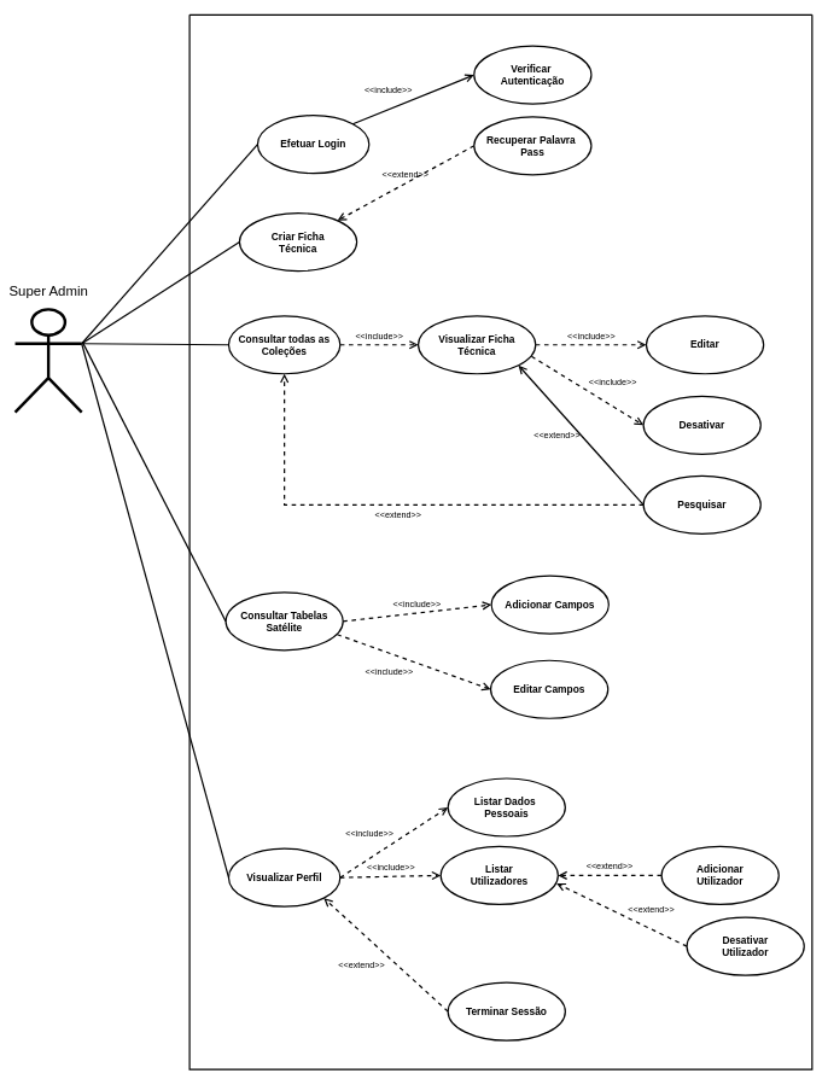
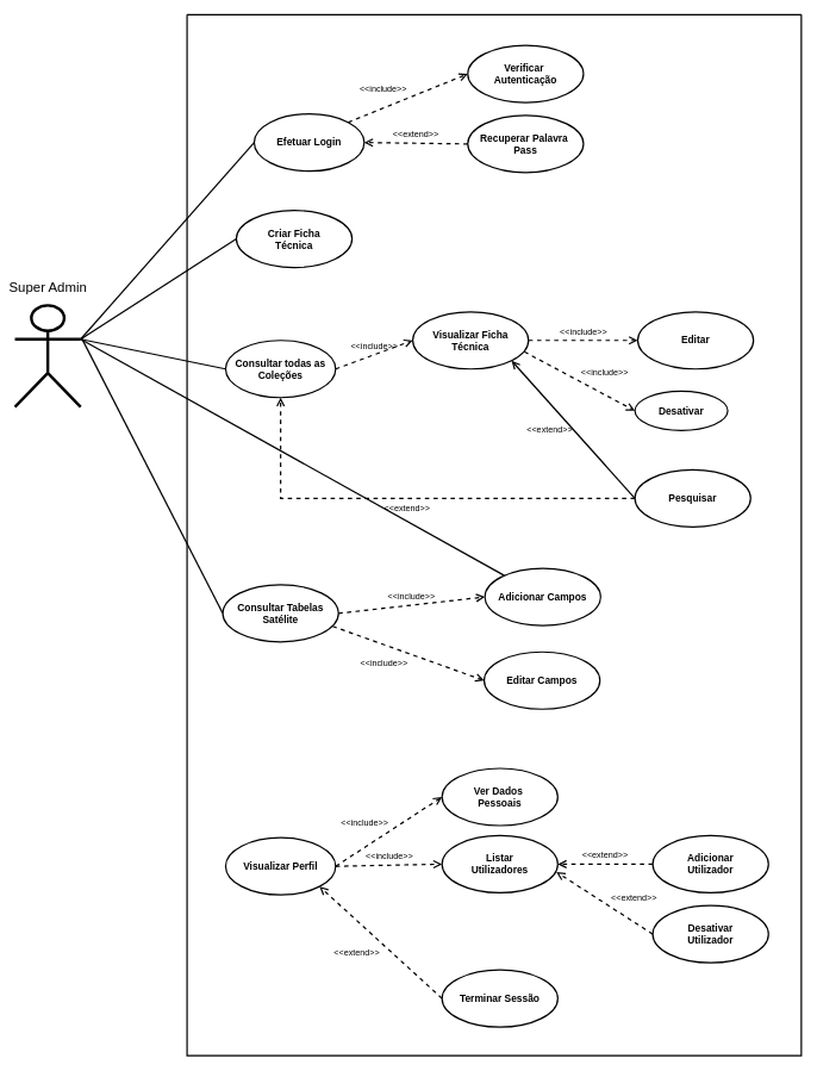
  <mxCell id="0" />
  <mxCell id="1" parent="0" />
  <mxCell id="2" value="" style="swimlane;startSize=0;strokeWidth=2;rounded=1;swimlaneLine=0;fillColor=none;labelBackgroundColor=none;perimeterSpacing=2;" parent="1" vertex="1"><mxGeometry x="261" y="20" width="860" height="1457" as="geometry" /></mxCell>
  <mxCell id="3" value="Visualizar Perfil" style="ellipse;whiteSpace=wrap;html=1;fillColor=none;strokeWidth=2;fontSize=14;fontStyle=1;labelBackgroundColor=none;" parent="2" vertex="1"><mxGeometry x="54" y="1152" width="154" height="80" as="geometry" /></mxCell>
- <mxCell id="4" value="Listar Dados&amp;nbsp;&lt;div&gt;Pessoais&lt;/div&gt;" style="ellipse;whiteSpace=wrap;html=1;fillColor=none;strokeWidth=2;fontSize=14;fontStyle=1;labelBackgroundColor=none;" parent="2" vertex="1"><mxGeometry x="357" y="1055" width="162" height="80" as="geometry" /></mxCell>
+ <mxCell id="4" value="Ver Dados&amp;nbsp;&lt;div&gt;Pessoais&lt;/div&gt;" style="ellipse;whiteSpace=wrap;html=1;fillColor=none;strokeWidth=2;fontSize=14;fontStyle=1;labelBackgroundColor=none;" parent="2" vertex="1"><mxGeometry x="357" y="1055" width="162" height="80" as="geometry" /></mxCell>
  <mxCell id="5" value="&amp;lt;&amp;lt;include&amp;gt;&amp;gt;" style="endArrow=open;startArrow=none;endFill=0;startFill=0;endSize=8;html=1;verticalAlign=bottom;dashed=1;labelBackgroundColor=none;rounded=0;strokeWidth=2;fontColor=default;spacingBottom=3;labelPosition=left;verticalLabelPosition=top;align=right;exitX=1;exitY=0.5;exitDx=0;exitDy=0;entryX=0;entryY=0.5;entryDx=0;entryDy=0;fontSize=12;" parent="2" source="3" target="4" edge="1"><mxGeometry width="160" relative="1" as="geometry"><mxPoint x="324" y="1153" as="sourcePoint" /><mxPoint x="540" y="1082" as="targetPoint" /></mxGeometry></mxCell>
- <mxCell id="6" value="Listar&lt;div&gt;Utilizadores&lt;/div&gt;" style="ellipse;whiteSpace=wrap;html=1;fillColor=none;strokeWidth=2;fontSize=14;fontStyle=1;labelBackgroundColor=none;" parent="2" vertex="1"><mxGeometry x="347" y="1149" width="162" height="80" as="geometry" /></mxCell>
+ <mxCell id="6" value="Listar&lt;div&gt;Utilizadores&lt;/div&gt;" style="ellipse;whiteSpace=wrap;html=1;fillColor=none;strokeWidth=2;fontSize=14;fontStyle=1;labelBackgroundColor=none;" parent="2" vertex="1"><mxGeometry x="357" y="1149" width="162" height="80" as="geometry" /></mxCell>
  <mxCell id="7" value="&amp;lt;&amp;lt;include&amp;gt;&amp;gt;" style="endArrow=open;startArrow=none;endFill=0;startFill=0;endSize=8;html=1;verticalAlign=bottom;dashed=1;labelBackgroundColor=none;rounded=0;strokeWidth=2;fontColor=default;spacingBottom=3;labelPosition=center;verticalLabelPosition=top;align=center;exitX=1;exitY=0.5;exitDx=0;exitDy=0;entryX=0;entryY=0.5;entryDx=0;entryDy=0;fontSize=12;" parent="2" source="3" target="6" edge="1"><mxGeometry width="160" relative="1" as="geometry"><mxPoint x="208" y="1291" as="sourcePoint" /><mxPoint x="540" y="1181" as="targetPoint" /></mxGeometry></mxCell>
  <mxCell id="8" value="Terminar Sessão" style="ellipse;whiteSpace=wrap;html=1;fillColor=none;strokeWidth=2;fontSize=14;fontStyle=1;labelBackgroundColor=none;" parent="2" vertex="1"><mxGeometry x="357" y="1337" width="162" height="80" as="geometry" /></mxCell>
  <mxCell id="9" value="&amp;lt;&amp;lt;extend&amp;gt;&amp;gt;" style="endArrow=open;startArrow=none;endFill=0;startFill=0;endSize=8;html=1;verticalAlign=top;dashed=1;labelBackgroundColor=none;rounded=0;strokeWidth=2;exitX=0;exitY=0.5;exitDx=0;exitDy=0;entryX=1;entryY=1;entryDx=0;entryDy=0;fontColor=default;spacingBottom=3;labelPosition=left;verticalLabelPosition=bottom;align=right;fontSize=12;" parent="2" source="8" target="3" edge="1"><mxGeometry width="160" relative="1" as="geometry"><mxPoint x="278" y="1549" as="sourcePoint" /><mxPoint x="202" y="1303" as="targetPoint" /></mxGeometry></mxCell>
  <mxCell id="10" value="Adicionar&lt;div&gt;Utilizador&lt;/div&gt;" style="ellipse;whiteSpace=wrap;html=1;fillColor=none;strokeWidth=2;fontSize=14;fontStyle=1;labelBackgroundColor=none;" parent="2" vertex="1"><mxGeometry x="652" y="1149" width="162" height="80" as="geometry" /></mxCell>
  <mxCell id="11" value="&amp;lt;&amp;lt;extend&amp;gt;&amp;gt;" style="endArrow=open;startArrow=none;endFill=0;startFill=0;endSize=8;html=1;verticalAlign=bottom;dashed=1;labelBackgroundColor=none;rounded=0;strokeWidth=2;exitX=0;exitY=0.5;exitDx=0;exitDy=0;entryX=1;entryY=0.5;entryDx=0;entryDy=0;fontColor=default;spacingBottom=3;labelPosition=center;verticalLabelPosition=top;align=center;fontSize=12;" parent="2" source="10" target="6" edge="1"><mxGeometry width="160" relative="1" as="geometry"><mxPoint x="577" y="1340" as="sourcePoint" /><mxPoint x="501" y="1094" as="targetPoint" /></mxGeometry></mxCell>
- <mxCell id="12" value="&lt;div&gt;Desativar&lt;/div&gt;&lt;div&gt;Utilizador&lt;br&gt;&lt;/div&gt;" style="ellipse;whiteSpace=wrap;html=1;fillColor=none;strokeWidth=2;fontSize=14;fontStyle=1;labelBackgroundColor=none;" parent="2" vertex="1"><mxGeometry x="687" y="1247" width="162" height="80" as="geometry" /></mxCell>
+ <mxCell id="12" value="&lt;div&gt;Desativar&lt;/div&gt;&lt;div&gt;Utilizador&lt;br&gt;&lt;/div&gt;" style="ellipse;whiteSpace=wrap;html=1;fillColor=none;strokeWidth=2;fontSize=14;fontStyle=1;labelBackgroundColor=none;" parent="2" vertex="1"><mxGeometry x="652" y="1247" width="162" height="80" as="geometry" /></mxCell>
  <mxCell id="13" value="&amp;lt;&amp;lt;extend&amp;gt;&amp;gt;" style="endArrow=open;startArrow=none;endFill=0;startFill=0;endSize=8;html=1;verticalAlign=middle;dashed=1;labelBackgroundColor=none;rounded=0;strokeWidth=2;exitX=0;exitY=0.5;exitDx=0;exitDy=0;entryX=0.988;entryY=0.638;entryDx=0;entryDy=0;fontColor=default;spacingBottom=14;labelPosition=right;verticalLabelPosition=middle;align=left;fontSize=12;entryPerimeter=0;spacingRight=0;spacingLeft=7;" parent="2" source="12" target="6" edge="1"><mxGeometry width="160" relative="1" as="geometry"><mxPoint x="577" y="1434" as="sourcePoint" /><mxPoint x="519" y="1254" as="targetPoint" /></mxGeometry></mxCell>
  <mxCell id="14" value="Efetuar Login" style="ellipse;whiteSpace=wrap;html=1;fillColor=none;strokeWidth=2;fontSize=14;fontStyle=1;labelBackgroundColor=none;" parent="2" vertex="1"><mxGeometry x="94" y="139" width="154" height="80" as="geometry" /></mxCell>
  <mxCell id="15" value="Verificar&amp;nbsp;&lt;div&gt;Autenticação&lt;/div&gt;" style="ellipse;whiteSpace=wrap;html=1;fillColor=none;strokeWidth=2;fontSize=14;fontStyle=1;labelBackgroundColor=none;" parent="2" vertex="1"><mxGeometry x="393" y="43" width="162" height="80" as="geometry" /></mxCell>
  <mxCell id="16" value="Recuperar Palavra&amp;nbsp;&lt;div&gt;Pass&lt;/div&gt;" style="ellipse;whiteSpace=wrap;html=1;fillColor=none;strokeWidth=2;fontSize=14;fontStyle=1;labelBackgroundColor=none;" parent="2" vertex="1"><mxGeometry x="393" y="141" width="162" height="80" as="geometry" /></mxCell>
- <mxCell id="17" value="&amp;lt;&amp;lt;extend&amp;gt;&amp;gt;" style="endArrow=open;startArrow=none;endFill=0;startFill=0;endSize=8;html=1;verticalAlign=bottom;dashed=1;labelBackgroundColor=none;rounded=0;strokeWidth=2;exitX=0;exitY=0.5;exitDx=0;exitDy=0;fontColor=default;spacingBottom=3;labelPosition=center;verticalLabelPosition=top;align=center;fontSize=12;" parent="2" source="16" target="29" edge="1"><mxGeometry width="160" relative="1" as="geometry"><mxPoint x="307" y="356" as="sourcePoint" /><mxPoint x="238" y="188" as="targetPoint" /></mxGeometry></mxCell>
- <mxCell id="18" value="&amp;lt;&amp;lt;include&amp;gt;&amp;gt;" style="endArrow=open;startArrow=none;endFill=0;startFill=0;endSize=8;html=1;verticalAlign=bottom;dashed=0;labelBackgroundColor=none;rounded=0;strokeWidth=2;exitX=1;exitY=0;exitDx=0;exitDy=0;fontColor=default;spacingBottom=3;labelPosition=left;verticalLabelPosition=top;align=right;fontSize=12;entryX=0;entryY=0.5;entryDx=0;entryDy=0;" parent="2" source="14" target="15" edge="1"><mxGeometry width="160" relative="1" as="geometry"><mxPoint x="241" y="160" as="sourcePoint" /><mxPoint x="393" y="99" as="targetPoint" /></mxGeometry></mxCell>
+ <mxCell id="17" value="&amp;lt;&amp;lt;extend&amp;gt;&amp;gt;" style="endArrow=open;startArrow=none;endFill=0;startFill=0;endSize=8;html=1;verticalAlign=bottom;dashed=1;labelBackgroundColor=none;rounded=0;strokeWidth=2;exitX=0;exitY=0.5;exitDx=0;exitDy=0;entryX=1;entryY=0.5;entryDx=0;entryDy=0;fontColor=default;spacingBottom=3;labelPosition=center;verticalLabelPosition=top;align=center;fontSize=12;" parent="2" source="16" target="14" edge="1"><mxGeometry width="160" relative="1" as="geometry"><mxPoint x="307" y="356" as="sourcePoint" /><mxPoint x="238" y="188" as="targetPoint" /></mxGeometry></mxCell>
+ <mxCell id="18" value="&amp;lt;&amp;lt;include&amp;gt;&amp;gt;" style="endArrow=open;startArrow=none;endFill=0;startFill=0;endSize=8;html=1;verticalAlign=bottom;dashed=1;labelBackgroundColor=none;rounded=0;strokeWidth=2;exitX=1;exitY=0;exitDx=0;exitDy=0;fontColor=default;spacingBottom=3;labelPosition=left;verticalLabelPosition=top;align=right;fontSize=12;entryX=0;entryY=0.5;entryDx=0;entryDy=0;" parent="2" source="14" target="15" edge="1"><mxGeometry width="160" relative="1" as="geometry"><mxPoint x="241" y="160" as="sourcePoint" /><mxPoint x="393" y="99" as="targetPoint" /></mxGeometry></mxCell>
  <mxCell id="19" value="Pesquisar" style="ellipse;whiteSpace=wrap;html=1;fillColor=none;strokeWidth=2;fontSize=14;fontStyle=1;labelBackgroundColor=none;" parent="2" vertex="1"><mxGeometry x="627" y="637" width="162" height="80" as="geometry" /></mxCell>
- <mxCell id="20" value="Desativar" style="ellipse;whiteSpace=wrap;html=1;fillColor=none;strokeWidth=2;fontSize=14;fontStyle=1;labelBackgroundColor=none;" parent="2" vertex="1"><mxGeometry x="627" y="527" width="162" height="80" as="geometry" /></mxCell>
- <mxCell id="21" value="Consultar todas as&lt;div&gt;Coleções&lt;/div&gt;" style="ellipse;whiteSpace=wrap;html=1;fillColor=none;strokeWidth=2;fontSize=14;fontStyle=1;labelBackgroundColor=none;" parent="2" vertex="1"><mxGeometry x="54" y="416" width="154" height="80" as="geometry" /></mxCell>
+ <mxCell id="20" value="Desativar" style="ellipse;whiteSpace=wrap;html=1;fillColor=none;strokeWidth=2;fontSize=14;fontStyle=1;labelBackgroundColor=none;" parent="2" vertex="1"><mxGeometry x="627" y="527" width="130" height="55" as="geometry" /></mxCell>
+ <mxCell id="21" value="Consultar todas as&lt;div&gt;Coleções&lt;/div&gt;" style="ellipse;whiteSpace=wrap;html=1;fillColor=none;strokeWidth=2;fontSize=14;fontStyle=1;labelBackgroundColor=none;" parent="2" vertex="1"><mxGeometry x="54" y="456" width="154" height="80" as="geometry" /></mxCell>
  <mxCell id="22" value="Editar&lt;span style=&quot;caret-color: rgba(0, 0, 0, 0); color: rgba(0, 0, 0, 0); font-family: monospace; font-size: 0px; font-weight: 400; text-align: start; white-space: nowrap;&quot;&gt;%3CmxGraphModel%3E%3Croot%3E%3CmxCell%20id%3D%220%22%2F%3E%3CmxCell%20id%3D%221%22%20parent%3D%220%22%2F%3E%3CmxCell%20id%3D%222%22%20value%3D%22Criar%22%20style%3D%22ellipse%3BwhiteSpace%3Dwrap%3Bhtml%3D1%3BfillColor%3Dnone%3BstrokeColor%3D%23FFFFFF%3BfontColor%3D%23FFFFFF%3BstrokeWidth%3D2%3BfontSize%3D14%3BfontStyle%3D1%22%20vertex%3D%221%22%20parent%3D%221%22%3E%3CmxGeometry%20x%3D%22585%22%20y%3D%22506%22%20width%3D%22162%22%20height%3D%2280%22%20as%3D%22geometry%22%2F%3E%3C%2FmxCell%3E%3CmxCell%20id%3D%223%22%20value%3D%22%26amp%3Blt%3B%26amp%3Blt%3Binclude%26amp%3Bgt%3B%26amp%3Bgt%3B%22%20style%3D%22endArrow%3Dopen%3BstartArrow%3Dnone%3BendFill%3D0%3BstartFill%3D0%3BendSize%3D8%3Bhtml%3D1%3BverticalAlign%3Dbottom%3Bdashed%3D1%3BlabelBackgroundColor%3Dnone%3Brounded%3D0%3BstrokeColor%3D%23FFFFFF%3BstrokeWidth%3D2%3BfontColor%3D%23FFFFFF%3BspacingBottom%3D3%3BlabelPosition%3Dleft%3BverticalLabelPosition%3Dtop%3Balign%3Dright%3BexitX%3D1%3BexitY%3D0.5%3BexitDx%3D0%3BexitDy%3D0%3BentryX%3D0%3BentryY%3D0.5%3BentryDx%3D0%3BentryDy%3D0%3B%22%20edge%3D%221%22%20target%3D%222%22%20parent%3D%221%22%3E%3CmxGeometry%20width%3D%22160%22%20relative%3D%221%22%20as%3D%22geometry%22%3E%3CmxPoint%20x%3D%22436%22%20y%3D%22546%22%20as%3D%22sourcePoint%22%2F%3E%3CmxPoint%20x%3D%22652%22%20y%3D%22478%22%20as%3D%22targetPoint%22%2F%3E%3C%2FmxGeometry%3E%3C%2FmxCell%3E%3C%2Froot%3E%3C%2FmxGraphModel%3E&lt;/span&gt;" style="ellipse;whiteSpace=wrap;html=1;fillColor=none;strokeWidth=2;fontSize=14;fontStyle=1;labelBackgroundColor=none;" parent="2" vertex="1"><mxGeometry x="631" y="416" width="162" height="80" as="geometry" /></mxCell>
  <mxCell id="23" value="&amp;lt;&amp;lt;include&amp;gt;&amp;gt;" style="endArrow=open;startArrow=none;endFill=0;startFill=0;endSize=8;html=1;verticalAlign=bottom;dashed=1;labelBackgroundColor=none;rounded=0;strokeWidth=2;fontColor=default;spacingBottom=3;labelPosition=center;verticalLabelPosition=top;align=center;entryX=0;entryY=0.5;entryDx=0;entryDy=0;fontSize=12;exitX=1;exitY=0.5;exitDx=0;exitDy=0;" parent="2" source="24" target="22" edge="1"><mxGeometry width="160" relative="1" as="geometry"><mxPoint x="208" y="555" as="sourcePoint" /><mxPoint x="424" y="487" as="targetPoint" /></mxGeometry></mxCell>
  <mxCell id="24" value="&lt;div&gt;Visualizar Ficha&lt;/div&gt;&lt;div&gt;Técnica&lt;/div&gt;" style="ellipse;whiteSpace=wrap;html=1;fillColor=none;strokeWidth=2;fontSize=14;fontStyle=1;labelBackgroundColor=none;" parent="2" vertex="1"><mxGeometry x="316" y="416" width="162" height="80" as="geometry" /></mxCell>
  <mxCell id="25" value="&amp;lt;&amp;lt;include&amp;gt;&amp;gt;" style="endArrow=open;startArrow=none;endFill=0;startFill=0;endSize=8;html=1;verticalAlign=bottom;dashed=1;labelBackgroundColor=none;rounded=0;strokeWidth=2;fontColor=default;spacingBottom=3;labelPosition=center;verticalLabelPosition=top;align=center;exitX=1;exitY=0.5;exitDx=0;exitDy=0;entryX=0;entryY=0.5;entryDx=0;entryDy=0;fontSize=12;" parent="2" source="21" target="24" edge="1"><mxGeometry width="160" relative="1" as="geometry"><mxPoint x="224" y="778" as="sourcePoint" /><mxPoint x="440" y="710" as="targetPoint" /></mxGeometry></mxCell>
  <mxCell id="26" value="&amp;lt;&amp;lt;extend&amp;gt;&amp;gt;" style="endArrow=open;startArrow=none;endFill=0;startFill=0;endSize=8;html=1;verticalAlign=top;dashed=1;labelBackgroundColor=none;rounded=0;strokeWidth=2;exitX=0;exitY=0.5;exitDx=0;exitDy=0;fontColor=default;spacingBottom=3;labelPosition=center;verticalLabelPosition=bottom;align=center;edgeStyle=orthogonalEdgeStyle;fontSize=12;entryX=0.5;entryY=1;entryDx=0;entryDy=0;" parent="2" source="19" target="21" edge="1"><mxGeometry width="160" relative="1" as="geometry"><mxPoint x="618.74" y="658.65" as="sourcePoint" /><mxPoint x="222" y="484" as="targetPoint" /></mxGeometry></mxCell>
  <mxCell id="27" value="&amp;lt;&amp;lt;extend&amp;gt;&amp;gt;" style="endArrow=open;startArrow=none;endFill=0;startFill=0;endSize=8;html=1;verticalAlign=middle;dashed=0;labelBackgroundColor=none;rounded=0;strokeWidth=2;exitX=0;exitY=0.5;exitDx=0;exitDy=0;entryX=1;entryY=1;entryDx=0;entryDy=0;fontColor=default;spacingBottom=0;labelPosition=left;verticalLabelPosition=middle;align=right;fontSize=12;spacingRight=0;spacingLeft=9;" parent="2" source="19" target="24" edge="1"><mxGeometry width="160" relative="1" as="geometry"><mxPoint x="715" y="548" as="sourcePoint" /><mxPoint x="556" y="474" as="targetPoint" /></mxGeometry></mxCell>
  <mxCell id="28" value="&amp;lt;&amp;lt;include&amp;gt;&amp;gt;" style="endArrow=open;startArrow=none;endFill=0;startFill=0;endSize=8;html=1;verticalAlign=bottom;dashed=1;labelBackgroundColor=none;rounded=0;strokeWidth=2;fontColor=default;spacingBottom=3;labelPosition=right;verticalLabelPosition=top;align=left;entryX=0;entryY=0.5;entryDx=0;entryDy=0;fontSize=12;exitX=0.965;exitY=0.699;exitDx=0;exitDy=0;exitPerimeter=0;" parent="2" source="24" target="20" edge="1"><mxGeometry width="160" relative="1" as="geometry"><mxPoint x="488" y="466" as="sourcePoint" /><mxPoint x="434" y="497" as="targetPoint" /></mxGeometry></mxCell>
  <mxCell id="29" value="Criar Ficha&lt;div&gt;Técnica&lt;/div&gt;" style="ellipse;whiteSpace=wrap;html=1;fillColor=none;strokeWidth=2;fontSize=14;fontStyle=1;labelBackgroundColor=none;" vertex="1" parent="2"><mxGeometry x="69" y="274" width="162" height="80" as="geometry" /></mxCell>
  <mxCell id="30" value="&lt;div&gt;Consultar Tabelas&lt;/div&gt;&lt;div&gt;Satélite&lt;/div&gt;" style="ellipse;whiteSpace=wrap;html=1;fillColor=none;strokeWidth=2;fontSize=14;fontStyle=1;labelBackgroundColor=none;" vertex="1" parent="2"><mxGeometry x="50" y="798" width="162" height="80" as="geometry" /></mxCell>
  <mxCell id="31" value="Adicionar Campos" style="ellipse;whiteSpace=wrap;html=1;fillColor=none;strokeWidth=2;fontSize=14;fontStyle=1;labelBackgroundColor=none;" vertex="1" parent="2"><mxGeometry x="417" y="775" width="162" height="80" as="geometry" /></mxCell>
  <mxCell id="32" value="&amp;lt;&amp;lt;include&amp;gt;&amp;gt;" style="endArrow=open;startArrow=none;endFill=0;startFill=0;endSize=8;html=1;verticalAlign=bottom;dashed=1;labelBackgroundColor=none;rounded=0;strokeWidth=2;fontColor=default;spacingBottom=3;labelPosition=center;verticalLabelPosition=top;align=center;entryX=0;entryY=0.5;entryDx=0;entryDy=0;fontSize=12;exitX=1;exitY=0.5;exitDx=0;exitDy=0;" edge="1" parent="2" target="31" source="30"><mxGeometry width="160" relative="1" as="geometry"><mxPoint x="234" y="835" as="sourcePoint" /><mxPoint x="180" y="866" as="targetPoint" /></mxGeometry></mxCell>
  <mxCell id="33" value="Editar Campos&lt;span style=&quot;caret-color: rgba(0, 0, 0, 0); color: rgba(0, 0, 0, 0); font-family: monospace; font-size: 0px; font-weight: 400; text-align: start; white-space: nowrap;&quot;&gt;%3CmxGraphModel%3E%3Croot%3E%3CmxCell%20id%3D%220%22%2F%3E%3CmxCell%20id%3D%221%22%20parent%3D%220%22%2F%3E%3CmxCell%20id%3D%222%22%20value%3D%22Criar%22%20style%3D%22ellipse%3BwhiteSpace%3Dwrap%3Bhtml%3D1%3BfillColor%3Dnone%3BstrokeColor%3D%23FFFFFF%3BfontColor%3D%23FFFFFF%3BstrokeWidth%3D2%3BfontSize%3D14%3BfontStyle%3D1%22%20vertex%3D%221%22%20parent%3D%221%22%3E%3CmxGeometry%20x%3D%22585%22%20y%3D%22506%22%20width%3D%22162%22%20height%3D%2280%22%20as%3D%22geometry%22%2F%3E%3C%2FmxCell%3E%3CmxCell%20id%3D%223%22%20value%3D%22%26amp%3Blt%3B%26amp%3Blt%3Binclude%26amp%3Bgt%3B%26amp%3Bgt%3B%22%20style%3D%22endArrow%3Dopen%3BstartArrow%3Dnone%3BendFill%3D0%3BstartFill%3D0%3BendSize%3D8%3Bhtml%3D1%3BverticalAlign%3Dbottom%3Bdashed%3D1%3BlabelBackgroundColor%3Dnone%3Brounded%3D0%3BstrokeColor%3D%23FFFFFF%3BstrokeWidth%3D2%3BfontColor%3D%23FFFFFF%3BspacingBottom%3D3%3BlabelPosition%3Dleft%3BverticalLabelPosition%3Dtop%3Balign%3Dright%3BexitX%3D1%3BexitY%3D0.5%3BexitDx%3D0%3BexitDy%3D0%3BentryX%3D0%3BentryY%3D0.5%3BentryDx%3D0%3BentryDy%3D0%3B%22%20edge%3D%221%22%20target%3D%222%22%20parent%3D%221%22%3E%3CmxGeometry%20width%3D%22160%22%20relative%3D%221%22%20as%3D%22geometry%22%3E%3CmxPoint%20x%3D%22436%22%20y%3D%22546%22%20as%3D%22sourcePoint%22%2F%3E%3CmxPoint%20x%3D%22652%22%20y%3D%22478%22%20as%3D%22targetPoint%22%2F%3E%3C%2FmxGeometry%3E%3C%2FmxCell%3E%3C%2Froot%3E%3C%2FmxGraphModel%3E&lt;/span&gt;" style="ellipse;whiteSpace=wrap;html=1;fillColor=none;strokeWidth=2;fontSize=14;fontStyle=1;labelBackgroundColor=none;" vertex="1" parent="2"><mxGeometry x="416" y="892" width="162" height="80" as="geometry" /></mxCell>
  <mxCell id="34" value="&amp;lt;&amp;lt;include&amp;gt;&amp;gt;" style="endArrow=open;startArrow=none;endFill=0;startFill=0;endSize=8;html=1;verticalAlign=top;dashed=1;labelBackgroundColor=none;rounded=0;strokeWidth=2;fontColor=default;spacingBottom=3;labelPosition=left;verticalLabelPosition=bottom;align=right;entryX=0;entryY=0.5;entryDx=0;entryDy=0;fontSize=12;exitX=0.95;exitY=0.727;exitDx=0;exitDy=0;exitPerimeter=0;textDirection=ltr;" edge="1" parent="2" target="33" source="30"><mxGeometry width="160" relative="1" as="geometry"><mxPoint x="231" y="932" as="sourcePoint" /><mxPoint x="177" y="963" as="targetPoint" /></mxGeometry></mxCell>
  <mxCell id="35" value="Super Admin" style="shape=umlActor;verticalLabelPosition=top;verticalAlign=bottom;html=1;outlineConnect=0;strokeWidth=4;labelPosition=center;align=center;spacingTop=3;spacingBottom=4;fontSize=19;fontStyle=0;spacing=8;perimeterSpacing=0;labelBackgroundColor=none;labelBorderColor=none;fillColor=none;" parent="1" vertex="1"><mxGeometry x="20" y="427" width="92" height="142" as="geometry" /></mxCell>
  <mxCell id="36" value="" style="endArrow=none;html=1;rounded=0;exitX=1;exitY=0.333;exitDx=0;exitDy=0;exitPerimeter=0;entryX=0;entryY=0.5;entryDx=0;entryDy=0;fontColor=default;strokeWidth=2;labelBackgroundColor=none;" parent="1" source="35" target="21" edge="1"><mxGeometry width="50" height="50" relative="1" as="geometry"><mxPoint x="75" y="541" as="sourcePoint" /><mxPoint x="319" y="505" as="targetPoint" /></mxGeometry></mxCell>
- <mxCell id="37" value="" style="endArrow=none;html=1;rounded=0;exitX=1;exitY=0.333;exitDx=0;exitDy=0;exitPerimeter=0;entryX=0;entryY=0.5;entryDx=0;entryDy=0;fontColor=default;strokeWidth=2;labelBackgroundColor=none;" parent="1" source="35" target="3" edge="1"><mxGeometry width="50" height="50" relative="1" as="geometry"><mxPoint x="75" y="643" as="sourcePoint" /><mxPoint x="358" y="658" as="targetPoint" /></mxGeometry></mxCell>
+ <mxCell id="37" value="" style="endArrow=none;html=1;rounded=0;exitX=1;exitY=0.333;exitDx=0;exitDy=0;exitPerimeter=0;fontColor=default;strokeWidth=2;labelBackgroundColor=none;" parent="1" source="35" target="31" edge="1"><mxGeometry width="50" height="50" relative="1" as="geometry"><mxPoint x="75" y="643" as="sourcePoint" /><mxPoint x="358" y="658" as="targetPoint" /></mxGeometry></mxCell>
  <mxCell id="38" value="" style="endArrow=none;html=1;rounded=0;exitX=1;exitY=0.333;exitDx=0;exitDy=0;exitPerimeter=0;entryX=0;entryY=0.5;entryDx=0;entryDy=0;fontColor=default;strokeWidth=2;labelBackgroundColor=none;" parent="1" source="35" target="14" edge="1"><mxGeometry width="50" height="50" relative="1" as="geometry"><mxPoint x="313" y="375" as="sourcePoint" /><mxPoint x="319" y="184" as="targetPoint" /></mxGeometry></mxCell>
  <mxCell id="39" value="" style="endArrow=none;html=1;rounded=0;exitX=1;exitY=0.333;exitDx=0;exitDy=0;exitPerimeter=0;entryX=0;entryY=0.5;entryDx=0;entryDy=0;fontColor=default;strokeWidth=2;labelBackgroundColor=none;" edge="1" parent="1" target="29" source="35"><mxGeometry width="50" height="50" relative="1" as="geometry"><mxPoint x="122" y="515" as="sourcePoint" /><mxPoint x="351" y="266" as="targetPoint" /></mxGeometry></mxCell>
  <mxCell id="40" value="" style="endArrow=none;html=1;rounded=0;fontColor=default;strokeWidth=2;labelBackgroundColor=none;entryX=0;entryY=0.5;entryDx=0;entryDy=0;" edge="1" parent="1" target="30"><mxGeometry width="50" height="50" relative="1" as="geometry"><mxPoint x="113" y="472" as="sourcePoint" /><mxPoint x="325" y="1222" as="targetPoint" /></mxGeometry></mxCell>
